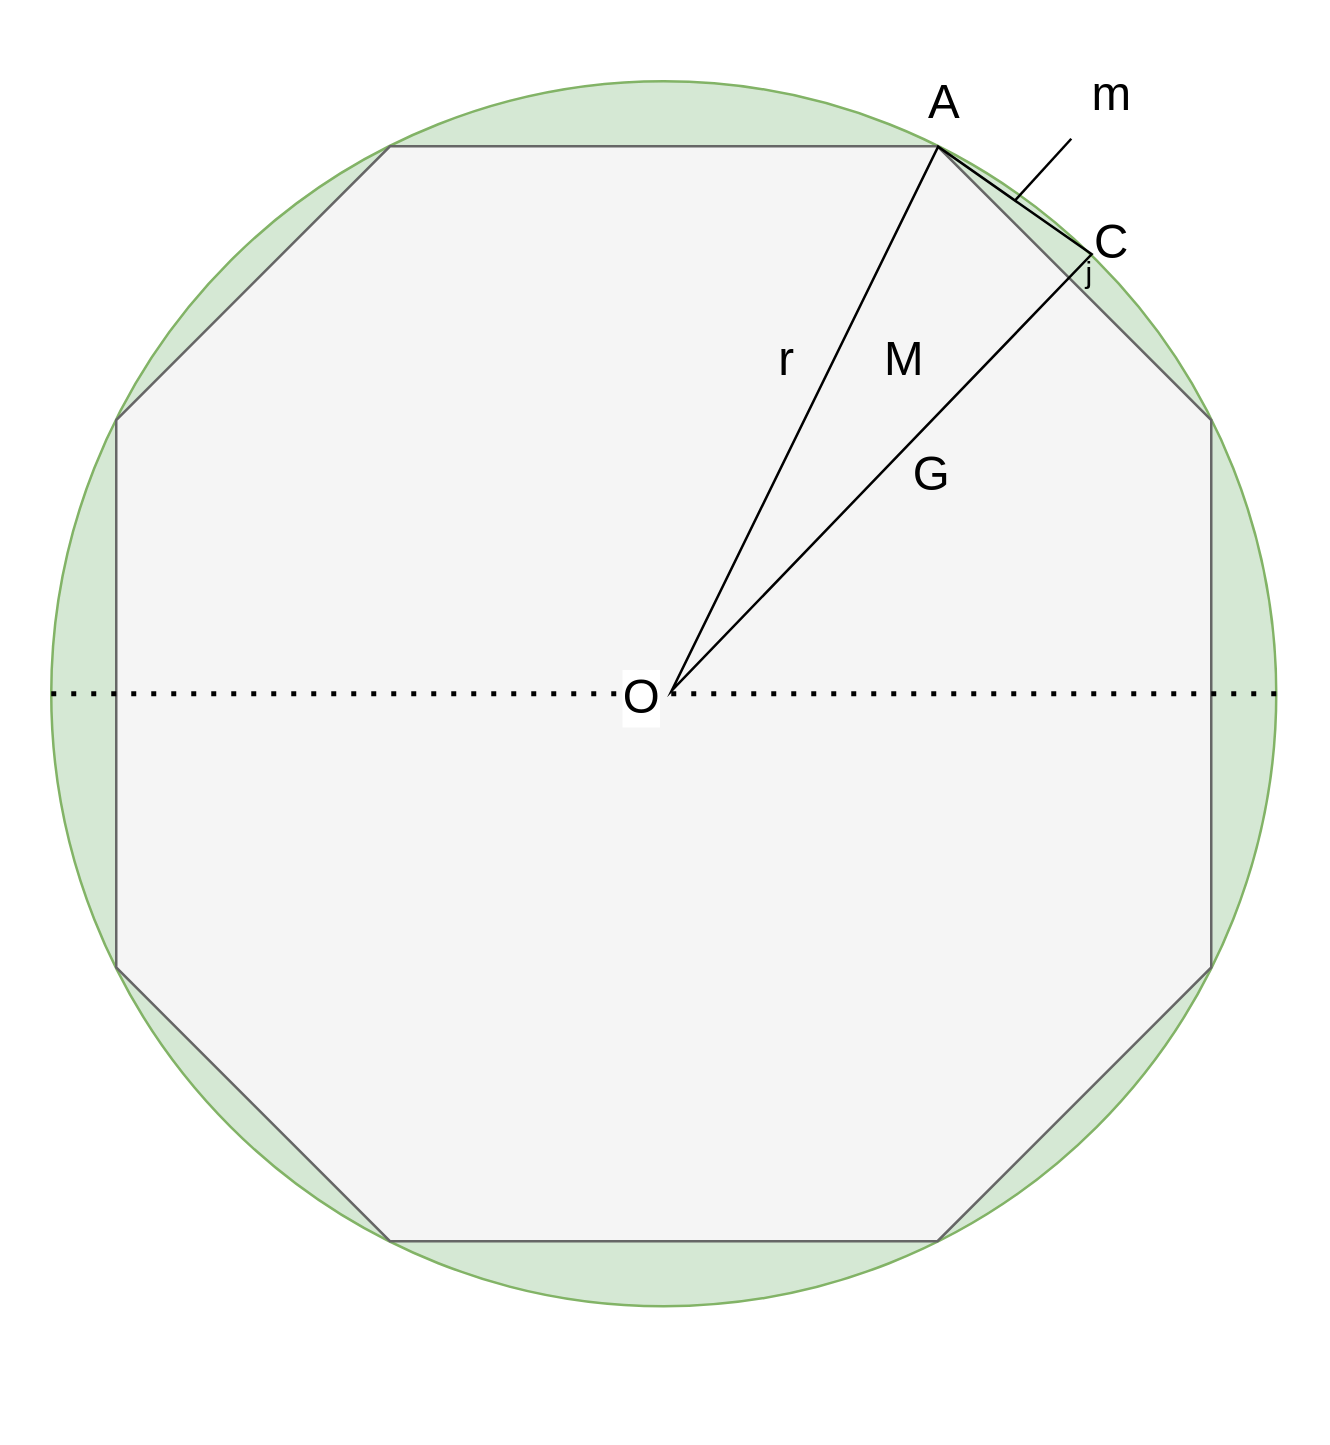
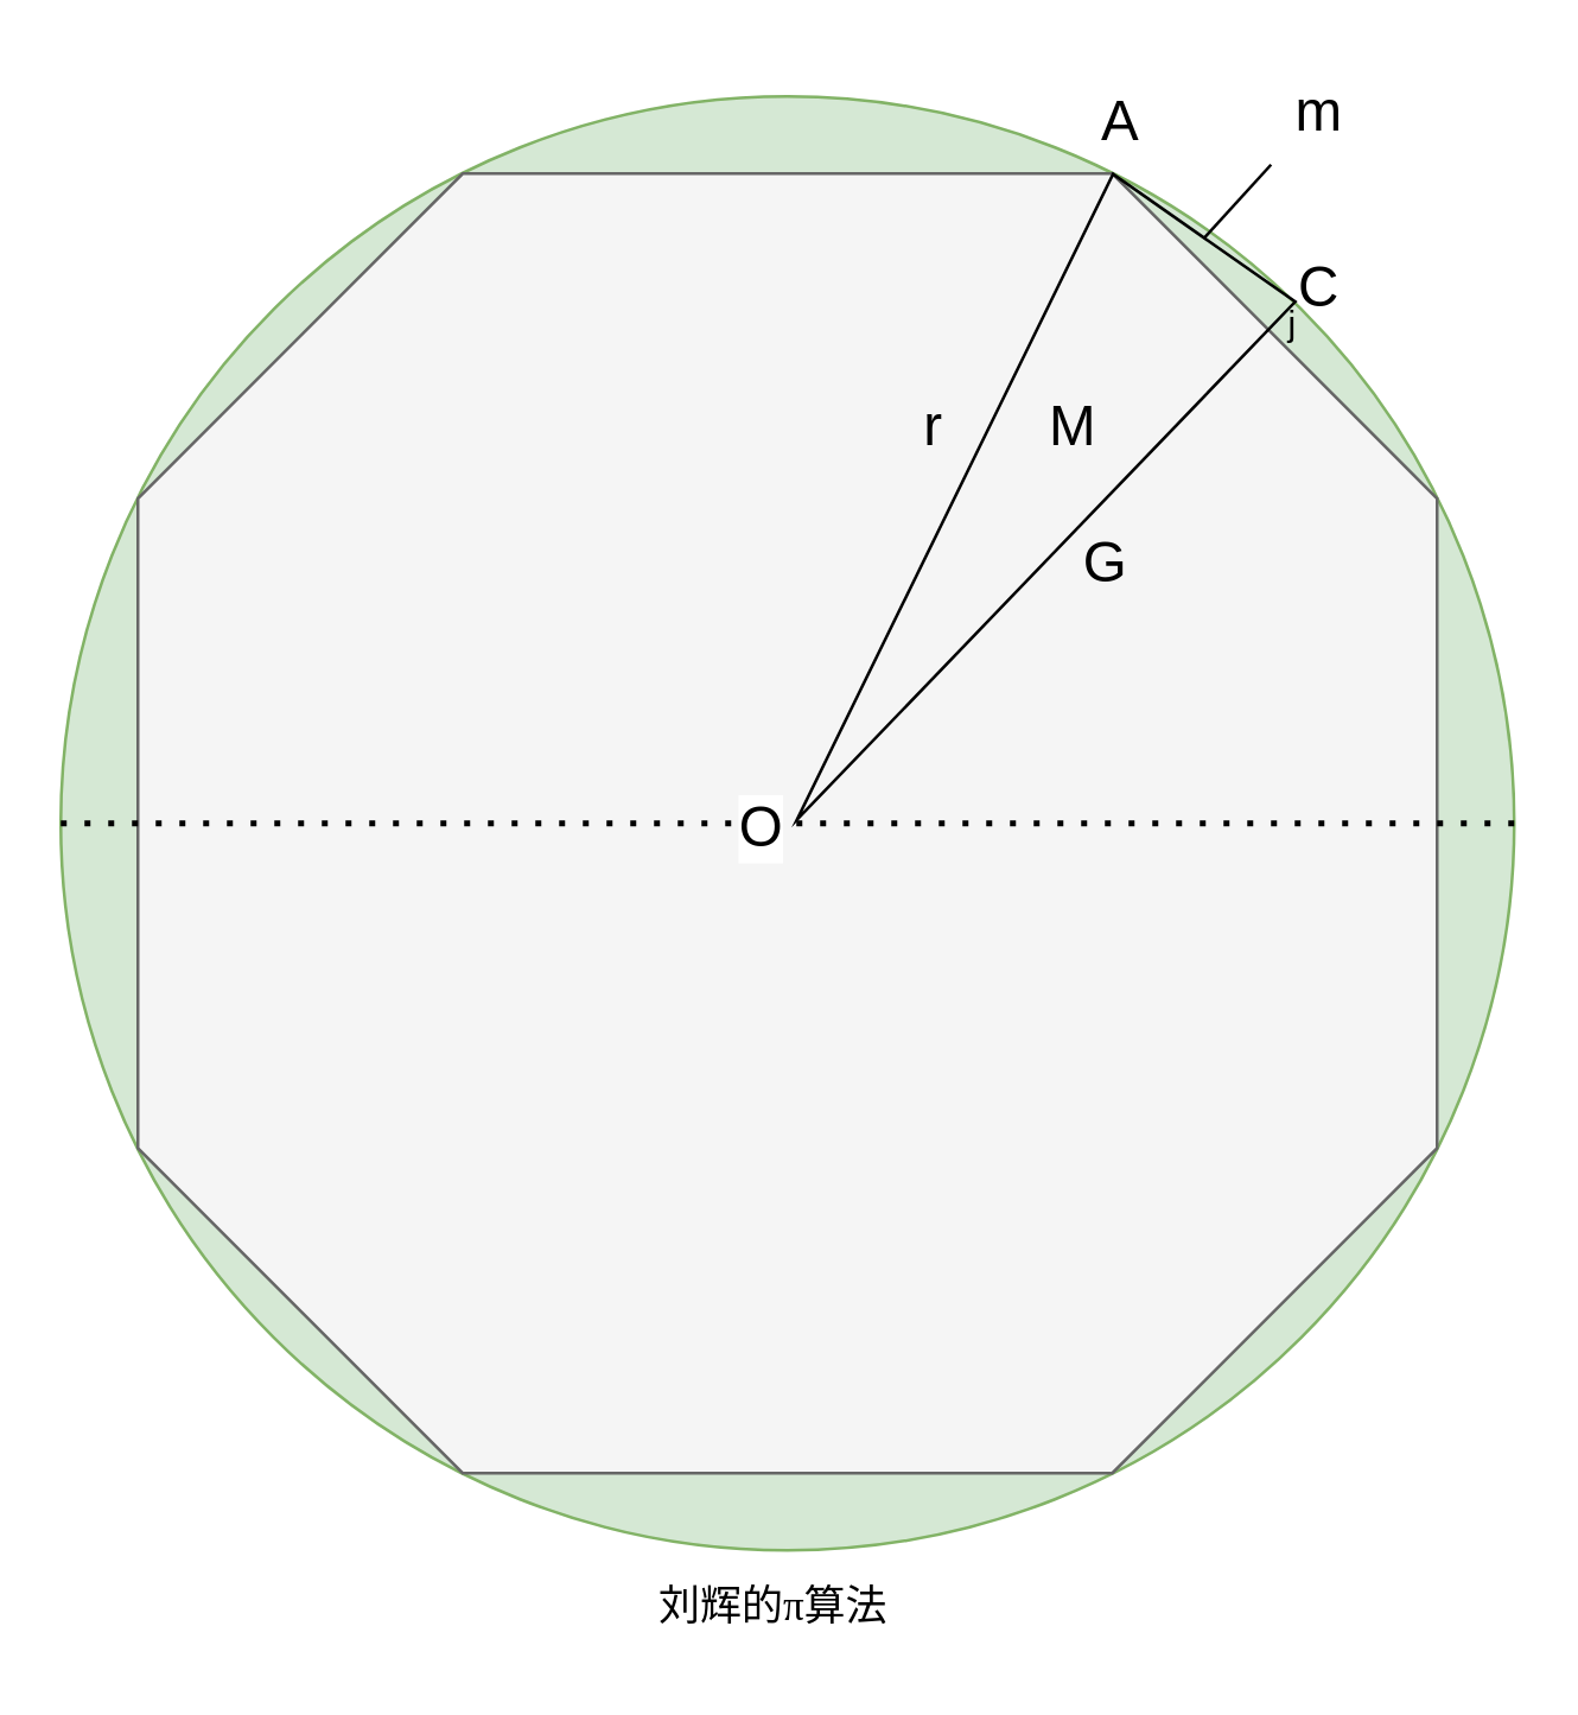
  <mxCell id="0" />
  <mxCell id="1" parent="0" />
  <mxCell id="2" value="" style="ellipse;whiteSpace=wrap;html=1;aspect=fixed;fillColor=#d5e8d4;strokeColor=#82b366;" vertex="1" parent="1"><mxGeometry x="20" y="32" width="490" height="490" as="geometry" /></mxCell>
  <mxCell id="3" value="" style="verticalLabelPosition=bottom;verticalAlign=top;html=1;shape=mxgraph.basic.polygon;polyCoords=[[0.25,0],[0.75,0],[1,0.25],[1,0.75],[0.75,1],[0.25,1],[0,0.75],[0,0.25]];polyline=0;fillColor=#f5f5f5;strokeColor=#666666;fontColor=#333333;" vertex="1" parent="1"><mxGeometry x="46" y="58" width="438" height="438" as="geometry" /></mxCell>
  <mxCell id="4" value="" style="endArrow=none;dashed=1;html=1;dashPattern=1 3;strokeWidth=2;rounded=0;exitX=0;exitY=0.5;exitDx=0;exitDy=0;entryX=1;entryY=0.5;entryDx=0;entryDy=0;" edge="1" parent="1" source="2" target="2"><mxGeometry width="50" height="50" relative="1" as="geometry"><mxPoint x="311" y="334" as="sourcePoint" /><mxPoint x="361" y="284" as="targetPoint" /></mxGeometry></mxCell>
  <mxCell id="5" value="O" style="edgeLabel;html=1;align=center;verticalAlign=middle;resizable=0;points=[];fontSize=19;" vertex="1" connectable="0" parent="4"><mxGeometry x="-0.04" y="-1" relative="1" as="geometry"><mxPoint as="offset" /></mxGeometry></mxCell>
  <mxCell id="6" value="" style="triangle;whiteSpace=wrap;html=1;fontSize=19;rotation=-235;fillColor=none;" vertex="1" parent="1"><mxGeometry x="217.16" y="140.22" width="239.35" height="75" as="geometry" /></mxCell>
  <mxCell id="7" value="r" style="text;html=1;align=center;verticalAlign=middle;resizable=0;points=[];autosize=1;strokeColor=none;fillColor=none;fontSize=19;" vertex="1" parent="1"><mxGeometry x="302" y="126" width="24" height="35" as="geometry" /></mxCell>
  <mxCell id="8" value="G" style="text;html=1;align=center;verticalAlign=middle;resizable=0;points=[];autosize=1;strokeColor=none;fillColor=none;fontSize=19;" vertex="1" parent="1"><mxGeometry x="355" y="172" width="33" height="35" as="geometry" /></mxCell>
  <mxCell id="9" value="M" style="text;html=1;align=center;verticalAlign=middle;resizable=0;points=[];autosize=1;strokeColor=none;fillColor=none;fontSize=19;" vertex="1" parent="1"><mxGeometry x="344" y="126" width="34" height="35" as="geometry" /></mxCell>
  <mxCell id="10" value="A" style="text;html=1;align=center;verticalAlign=middle;resizable=0;points=[];autosize=1;strokeColor=none;fillColor=none;fontSize=19;" vertex="1" parent="1"><mxGeometry x="361" y="23" width="31" height="35" as="geometry" /></mxCell>
  <mxCell id="11" value="C" style="text;html=1;align=center;verticalAlign=middle;resizable=0;points=[];autosize=1;strokeColor=none;fillColor=none;fontSize=19;" vertex="1" parent="1"><mxGeometry x="428" y="79" width="32" height="35" as="geometry" /></mxCell>
  <mxCell id="12" value="m" style="text;html=1;align=center;verticalAlign=middle;resizable=0;points=[];autosize=1;strokeColor=none;fillColor=none;fontSize=19;" vertex="1" parent="1"><mxGeometry x="427" y="20" width="34" height="35" as="geometry" /></mxCell>
  <mxCell id="13" value="" style="endArrow=none;html=1;rounded=0;fontSize=19;exitX=0;exitY=0.5;exitDx=0;exitDy=0;" edge="1" parent="1" source="6" target="12"><mxGeometry width="50" height="50" relative="1" as="geometry"><mxPoint x="404" y="80" as="sourcePoint" /><mxPoint x="338" y="168" as="targetPoint" /></mxGeometry></mxCell>
  <mxCell id="14" value="&lt;font style=&quot;font-size: 12px;&quot;&gt;j&lt;/font&gt;" style="text;html=1;align=center;verticalAlign=middle;resizable=0;points=[];autosize=1;strokeColor=none;fillColor=none;fontSize=19;" vertex="1" parent="1"><mxGeometry x="424" y="89" width="21" height="35" as="geometry" /></mxCell>
+ <mxCell id="15" value="&lt;font face=&quot;Comic Sans MS&quot; style=&quot;font-size: 14px;&quot;&gt;刘辉的π算法&lt;/font&gt;" style="text;html=1;align=center;verticalAlign=middle;resizable=0;points=[];autosize=1;strokeColor=none;fillColor=none;fontSize=12;" vertex="1" parent="1"><mxGeometry x="211.16" y="527" width="97" height="29" as="geometry" /></mxCell>
